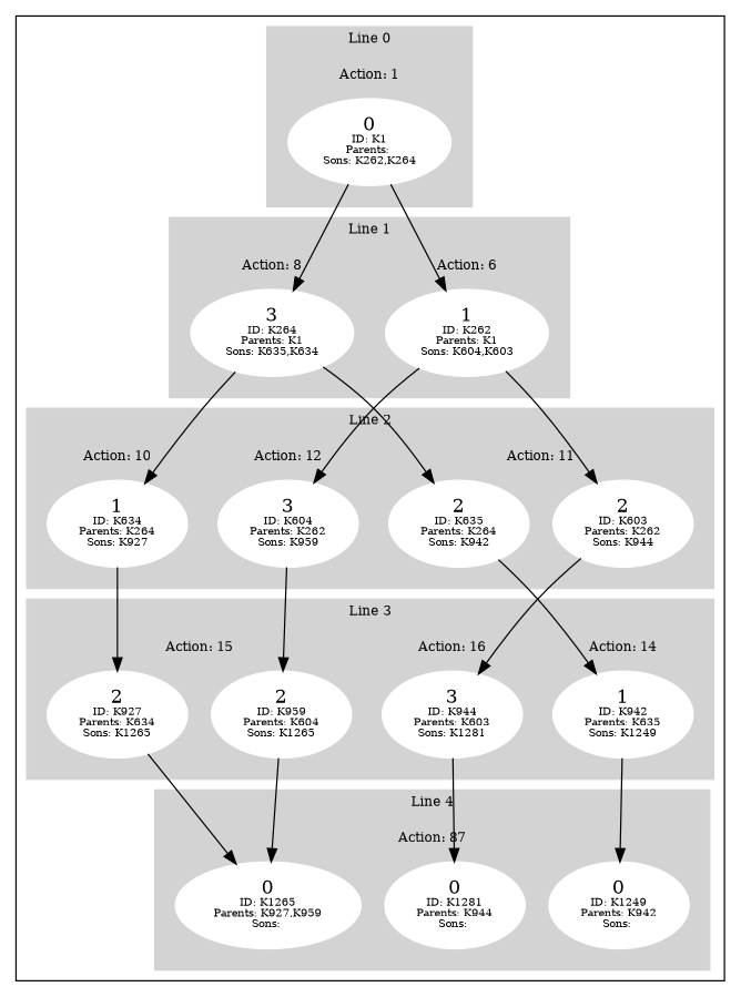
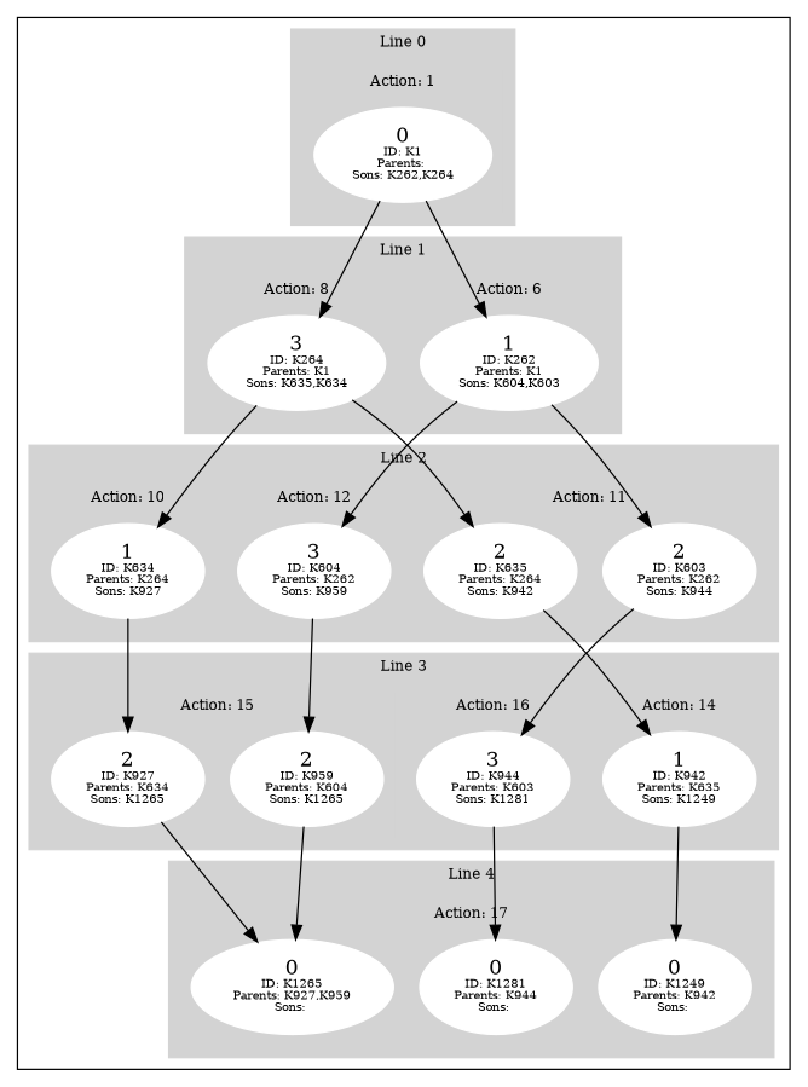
  digraph {
    node [color=white style=filled]
    n1 [label=<0<BR /><FONT POINT-SIZE="8">ID: K1</FONT><BR /><FONT POINT-SIZE="8">Parents: </FONT><BR /><FONT POINT-SIZE="8">Sons: K262,K264</FONT>>]
    n2 [label=<0<BR /><FONT POINT-SIZE="8">ID: K1265</FONT><BR /><FONT POINT-SIZE="8">Parents: K927,K959</FONT><BR /><FONT POINT-SIZE="8">Sons: </FONT>>]
    n3 [label=<0<BR /><FONT POINT-SIZE="8">ID: K1249</FONT><BR /><FONT POINT-SIZE="8">Parents: K942</FONT><BR /><FONT POINT-SIZE="8">Sons: </FONT>>]
    n4 [label=<0<BR /><FONT POINT-SIZE="8">ID: K1281</FONT><BR /><FONT POINT-SIZE="8">Parents: K944</FONT><BR /><FONT POINT-SIZE="8">Sons: </FONT>>]
    n5 [label=<2<BR /><FONT POINT-SIZE="8">ID: K635</FONT><BR /><FONT POINT-SIZE="8">Parents: K264</FONT><BR /><FONT POINT-SIZE="8">Sons: K942</FONT>>]
    n6 [label=<2<BR /><FONT POINT-SIZE="8">ID: K603</FONT><BR /><FONT POINT-SIZE="8">Parents: K262</FONT><BR /><FONT POINT-SIZE="8">Sons: K944</FONT>>]
    n7 [label=<3<BR /><FONT POINT-SIZE="8">ID: K604</FONT><BR /><FONT POINT-SIZE="8">Parents: K262</FONT><BR /><FONT POINT-SIZE="8">Sons: K959</FONT>>]
    n8 [label=<1<BR /><FONT POINT-SIZE="8">ID: K634</FONT><BR /><FONT POINT-SIZE="8">Parents: K264</FONT><BR /><FONT POINT-SIZE="8">Sons: K927</FONT>>]
    n9 [label=<2<BR /><FONT POINT-SIZE="8">ID: K927</FONT><BR /><FONT POINT-SIZE="8">Parents: K634</FONT><BR /><FONT POINT-SIZE="8">Sons: K1265</FONT>>]
    n10 [label=<2<BR /><FONT POINT-SIZE="8">ID: K959</FONT><BR /><FONT POINT-SIZE="8">Parents: K604</FONT><BR /><FONT POINT-SIZE="8">Sons: K1265</FONT>>]
    n11 [label=<1<BR /><FONT POINT-SIZE="8">ID: K942</FONT><BR /><FONT POINT-SIZE="8">Parents: K635</FONT><BR /><FONT POINT-SIZE="8">Sons: K1249</FONT>>]
    n12 [label=<3<BR /><FONT POINT-SIZE="8">ID: K944</FONT><BR /><FONT POINT-SIZE="8">Parents: K603</FONT><BR /><FONT POINT-SIZE="8">Sons: K1281</FONT>>]
    n13 [label=<1<BR /><FONT POINT-SIZE="8">ID: K262</FONT><BR /><FONT POINT-SIZE="8">Parents: K1</FONT><BR /><FONT POINT-SIZE="8">Sons: K604,K603</FONT>>]
    n14 [label=<3<BR /><FONT POINT-SIZE="8">ID: K264</FONT><BR /><FONT POINT-SIZE="8">Parents: K1</FONT><BR /><FONT POINT-SIZE="8">Sons: K635,K634</FONT>>]
    subgraph cluster_1 {
      subgraph cluster_2 {
        color=lightgrey
        fontsize=10
        label="Line 0"
        style=filled
        subgraph cluster_3 {
          color=lightgrey
          fontsize=10
          label="Action: 1"
          style=filled
          n1
        }
      }
      subgraph cluster_4 {
        color=lightgrey
        fontsize=10
        label="Line 4"
        style=filled
        subgraph cluster_5 {
          color=lightgrey
          fontsize=10
-         label="Action: 87"
+         label="Action: 17"
          style=filled
          n2
          n3
          n4
        }
      }
      subgraph cluster_6 {
        color=lightgrey
        fontsize=10
        label="Line 2"
        style=filled
        subgraph cluster_7 {
          color=lightgrey
          fontsize=10
          label="Action: 11"
          style=filled
          n5
          n6
        }
        subgraph cluster_8 {
          color=lightgrey
          fontsize=10
          label="Action: 12"
          style=filled
          n7
        }
        subgraph cluster_9 {
          color=lightgrey
          fontsize=10
          label="Action: 10"
          style=filled
          n8
        }
      }
      subgraph cluster_10 {
        color=lightgrey
        fontsize=10
        label="Line 3"
        style=filled
        subgraph cluster_11 {
          color=lightgrey
          fontsize=10
          label="Action: 15"
          style=filled
          n9
          n10
        }
        subgraph cluster_12 {
          color=lightgrey
          fontsize=10
          label="Action: 14"
          style=filled
          n11
        }
        subgraph cluster_13 {
          color=lightgrey
          fontsize=10
          label="Action: 16"
          style=filled
          n12
        }
      }
      subgraph cluster_14 {
        color=lightgrey
        fontsize=10
        label="Line 1"
        style=filled
        subgraph cluster_15 {
          color=lightgrey
          fontsize=10
          label="Action: 6"
          style=filled
          n13
        }
        subgraph cluster_16 {
          color=lightgrey
          fontsize=10
          label="Action: 8"
          style=filled
          n14
        }
      }
    }
    n1 -> n13
    n1 -> n14
    n5 -> n11
    n6 -> n12
    n7 -> n10
    n8 -> n9
    n9 -> n2
    n10 -> n2
    n11 -> n3
    n12 -> n4
    n13 -> n6
    n13 -> n7
    n14 -> n5
    n14 -> n8
  }
